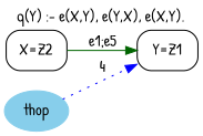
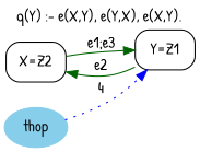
  strict digraph {
    fontname="Patrick Hand"
    label="q(Y) :- e(X,Y), e(Y,X), e(X,Y)."
    labelloc=t
    rankdir=LR
    node [fontname="Patrick Hand" shape=box style=rounded]
    edge [color=darkgreen fontname="Patrick Hand"]
    n1 [height=0.5 label="X=Z2" width=0.75]
    n2 [height=0.5 label="Y=Z1" width=0.75]
    thop [color=skyblue fillcolor=skyblue height=0.5 shape=oval style="filled,rounded" width=0.79437]
-   n1 -> n2 [label="e1;e5"]
+   n1 -> n2 [label="e1;e3"]
+   n2 -> n1 [label=e2]
    thop -> n2 [color=blue constraint=false label=4 style=dotted]
  }
